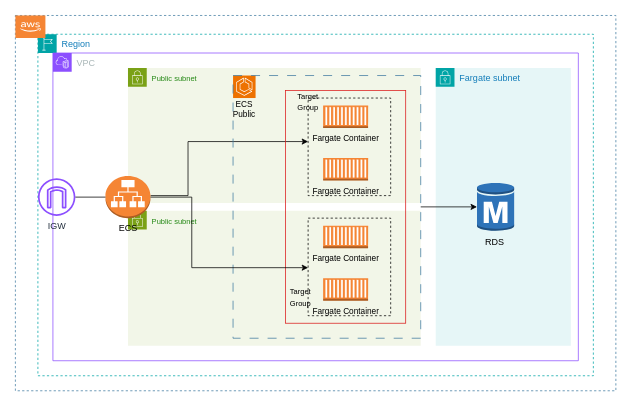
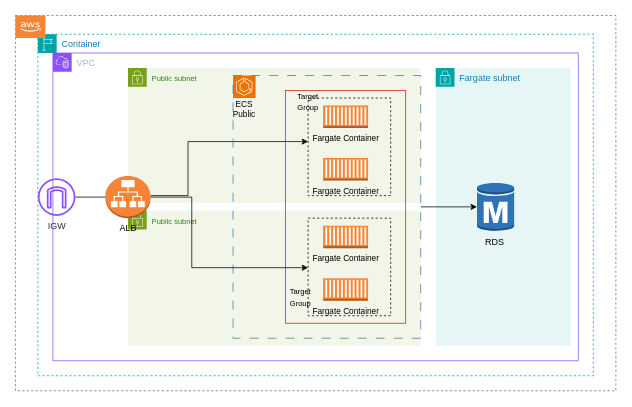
  <mxCell id="0" />
  <mxCell id="1" parent="0" />
  <mxCell id="2" value="" style="rounded=0;whiteSpace=wrap;html=1;strokeColor=#407ba0;dashed=1;" vertex="1" parent="1"><mxGeometry x="20" y="20" width="800" height="500" as="geometry" /></mxCell>
- <mxCell id="3" value="Region" style="points=[[0,0],[0.25,0],[0.5,0],[0.75,0],[1,0],[1,0.25],[1,0.5],[1,0.75],[1,1],[0.75,1],[0.5,1],[0.25,1],[0,1],[0,0.75],[0,0.5],[0,0.25]];outlineConnect=0;gradientColor=none;html=1;whiteSpace=wrap;fontSize=12;fontStyle=0;container=1;pointerEvents=0;collapsible=0;recursiveResize=0;shape=mxgraph.aws4.group;grIcon=mxgraph.aws4.group_region;strokeColor=#00A4A6;fillColor=none;verticalAlign=top;align=left;spacingLeft=30;fontColor=#147EBA;dashed=1;" vertex="1" parent="1"><mxGeometry x="50" y="45" width="740" height="455" as="geometry" /></mxCell>
+ <mxCell id="3" value="Container" style="points=[[0,0],[0.25,0],[0.5,0],[0.75,0],[1,0],[1,0.25],[1,0.5],[1,0.75],[1,1],[0.75,1],[0.5,1],[0.25,1],[0,1],[0,0.75],[0,0.5],[0,0.25]];outlineConnect=0;gradientColor=none;html=1;whiteSpace=wrap;fontSize=12;fontStyle=0;container=1;pointerEvents=0;collapsible=0;recursiveResize=0;shape=mxgraph.aws4.group;grIcon=mxgraph.aws4.group_region;strokeColor=#00A4A6;fillColor=none;verticalAlign=top;align=left;spacingLeft=30;fontColor=#147EBA;dashed=1;" vertex="1" parent="1"><mxGeometry x="50" y="45" width="740" height="455" as="geometry" /></mxCell>
  <mxCell id="4" value="VPC" style="points=[[0,0],[0.25,0],[0.5,0],[0.75,0],[1,0],[1,0.25],[1,0.5],[1,0.75],[1,1],[0.75,1],[0.5,1],[0.25,1],[0,1],[0,0.75],[0,0.5],[0,0.25]];outlineConnect=0;gradientColor=none;html=1;whiteSpace=wrap;fontSize=12;fontStyle=0;container=1;pointerEvents=0;collapsible=0;recursiveResize=0;shape=mxgraph.aws4.group;grIcon=mxgraph.aws4.group_vpc2;strokeColor=#8C4FFF;fillColor=none;verticalAlign=top;align=left;spacingLeft=30;fontColor=#AAB7B8;dashed=0;" vertex="1" parent="1"><mxGeometry x="70" y="70" width="700" height="410" as="geometry" /></mxCell>
  <mxCell id="5" value="IGW" style="sketch=0;outlineConnect=0;fontColor=#232F3E;gradientColor=none;fillColor=#8C4FFF;strokeColor=none;dashed=0;verticalLabelPosition=bottom;verticalAlign=top;align=center;html=1;fontSize=12;fontStyle=0;aspect=fixed;pointerEvents=1;shape=mxgraph.aws4.internet_gateway;" vertex="1" parent="4"><mxGeometry x="-20" y="167" width="50" height="50" as="geometry" /></mxCell>
  <mxCell id="6" value="Fargate subnet" style="points=[[0,0],[0.25,0],[0.5,0],[0.75,0],[1,0],[1,0.25],[1,0.5],[1,0.75],[1,1],[0.75,1],[0.5,1],[0.25,1],[0,1],[0,0.75],[0,0.5],[0,0.25]];outlineConnect=0;gradientColor=none;html=1;whiteSpace=wrap;fontSize=12;fontStyle=0;container=1;pointerEvents=0;collapsible=0;recursiveResize=0;shape=mxgraph.aws4.group;grIcon=mxgraph.aws4.group_security_group;grStroke=0;strokeColor=#00A4A6;fillColor=#E6F6F7;verticalAlign=top;align=left;spacingLeft=30;fontColor=#147EBA;dashed=0;" vertex="1" parent="4"><mxGeometry x="510" y="20" width="180" height="370" as="geometry" /></mxCell>
  <mxCell id="7" value="" style="outlineConnect=0;dashed=0;verticalLabelPosition=bottom;verticalAlign=top;align=center;html=1;shape=mxgraph.aws3.cloud_2;fillColor=#F58534;gradientColor=none;" vertex="1" parent="1"><mxGeometry x="20" y="20" width="40" height="30" as="geometry" /></mxCell>
  <mxCell id="8" value="&lt;font style=&quot;font-size: 10px;&quot;&gt;Public subnet&lt;/font&gt;" style="points=[[0,0],[0.25,0],[0.5,0],[0.75,0],[1,0],[1,0.25],[1,0.5],[1,0.75],[1,1],[0.75,1],[0.5,1],[0.25,1],[0,1],[0,0.75],[0,0.5],[0,0.25]];outlineConnect=0;gradientColor=none;html=1;whiteSpace=wrap;fontSize=12;fontStyle=0;container=1;pointerEvents=0;collapsible=0;recursiveResize=0;shape=mxgraph.aws4.group;grIcon=mxgraph.aws4.group_security_group;grStroke=0;strokeColor=#7AA116;fillColor=#F2F6E8;verticalAlign=top;align=left;spacingLeft=30;fontColor=#248814;dashed=0;" vertex="1" parent="1"><mxGeometry x="170" y="90" width="390" height="180" as="geometry" /></mxCell>
  <mxCell id="9" value="&lt;font style=&quot;font-size: 10px;&quot;&gt;Public subnet&lt;/font&gt;" style="points=[[0,0],[0.25,0],[0.5,0],[0.75,0],[1,0],[1,0.25],[1,0.5],[1,0.75],[1,1],[0.75,1],[0.5,1],[0.25,1],[0,1],[0,0.75],[0,0.5],[0,0.25]];outlineConnect=0;gradientColor=none;html=1;whiteSpace=wrap;fontSize=12;fontStyle=0;container=1;pointerEvents=0;collapsible=0;recursiveResize=0;shape=mxgraph.aws4.group;grIcon=mxgraph.aws4.group_security_group;grStroke=0;strokeColor=#7AA116;fillColor=#F2F6E8;verticalAlign=top;align=left;spacingLeft=30;fontColor=#248814;dashed=0;" vertex="1" parent="1"><mxGeometry x="170" y="280" width="390" height="180" as="geometry" /></mxCell>
  <mxCell id="10" value="" style="edgeStyle=orthogonalEdgeStyle;rounded=0;orthogonalLoop=1;jettySize=auto;html=1;" edge="1" parent="1"><mxGeometry relative="1" as="geometry"><mxPoint x="200" y="260" as="sourcePoint" /><mxPoint x="410" y="188" as="targetPoint" /><Array as="points"><mxPoint x="250" y="260" /><mxPoint x="250" y="188" /></Array></mxGeometry></mxCell>
- <mxCell id="11" value="ECS" style="outlineConnect=0;dashed=0;verticalLabelPosition=bottom;verticalAlign=top;align=center;html=1;shape=mxgraph.aws3.application_load_balancer;fillColor=#F58534;gradientColor=none;" vertex="1" parent="1"><mxGeometry x="140" y="234" width="60" height="56" as="geometry" /></mxCell>
+ <mxCell id="11" value="ALB" style="outlineConnect=0;dashed=0;verticalLabelPosition=bottom;verticalAlign=top;align=center;html=1;shape=mxgraph.aws3.application_load_balancer;fillColor=#F58534;gradientColor=none;" vertex="1" parent="1"><mxGeometry x="140" y="234" width="60" height="56" as="geometry" /></mxCell>
  <mxCell id="12" value="" style="rounded=0;whiteSpace=wrap;html=1;fillColor=none;strokeColor=#db1a1a;" vertex="1" parent="1"><mxGeometry x="380" y="120" width="160" height="310" as="geometry" /></mxCell>
  <mxCell id="13" value="&lt;font style=&quot;font-size: 11px; background-color: initial;&quot;&gt;Fargate&amp;nbsp;&lt;/font&gt;&lt;span style=&quot;font-size: 11px; background-color: initial;&quot;&gt;Container&lt;/span&gt;" style="outlineConnect=0;dashed=0;verticalLabelPosition=bottom;verticalAlign=top;align=center;html=1;shape=mxgraph.aws3.ec2_compute_container;fillColor=#F58534;gradientColor=none;" vertex="1" parent="1"><mxGeometry x="430" y="210" width="60" height="30" as="geometry" /></mxCell>
  <mxCell id="14" value="&lt;font style=&quot;font-size: 11px; background-color: initial;&quot;&gt;Fargate&amp;nbsp;&lt;/font&gt;&lt;span style=&quot;font-size: 11px; background-color: initial;&quot;&gt;Container&lt;/span&gt;" style="outlineConnect=0;dashed=0;verticalLabelPosition=bottom;verticalAlign=top;align=center;html=1;shape=mxgraph.aws3.ec2_compute_container;fillColor=#F58534;gradientColor=none;" vertex="1" parent="1"><mxGeometry x="430" y="140" width="60" height="30" as="geometry" /></mxCell>
  <mxCell id="15" value="&lt;font style=&quot;font-size: 11px; background-color: initial;&quot;&gt;Fargate&amp;nbsp;&lt;/font&gt;&lt;span style=&quot;font-size: 11px; background-color: initial;&quot;&gt;Container&lt;/span&gt;" style="outlineConnect=0;dashed=0;verticalLabelPosition=bottom;verticalAlign=top;align=center;html=1;shape=mxgraph.aws3.ec2_compute_container;fillColor=#F58534;gradientColor=none;" vertex="1" parent="1"><mxGeometry x="430" y="300" width="60" height="30" as="geometry" /></mxCell>
  <mxCell id="16" value="&lt;font style=&quot;font-size: 11px; background-color: initial;&quot;&gt;Fargate&amp;nbsp;&lt;/font&gt;&lt;span style=&quot;font-size: 11px; background-color: initial;&quot;&gt;Container&lt;/span&gt;" style="outlineConnect=0;dashed=0;verticalLabelPosition=bottom;verticalAlign=top;align=center;html=1;shape=mxgraph.aws3.ec2_compute_container;fillColor=#F58534;gradientColor=none;" vertex="1" parent="1"><mxGeometry x="430" y="370" width="60" height="30" as="geometry" /></mxCell>
  <mxCell id="17" value="" style="rounded=0;whiteSpace=wrap;html=1;fillColor=none;dashed=1;" vertex="1" parent="1"><mxGeometry x="410" y="130" width="110" height="130" as="geometry" /></mxCell>
  <mxCell id="18" value="" style="rounded=0;whiteSpace=wrap;html=1;fillColor=none;dashed=1;" vertex="1" parent="1"><mxGeometry x="410" y="290" width="110" height="130" as="geometry" /></mxCell>
  <mxCell id="19" value="RDS&amp;nbsp;" style="outlineConnect=0;dashed=0;verticalLabelPosition=bottom;verticalAlign=top;align=center;html=1;shape=mxgraph.aws3.rds_db_instance;fillColor=#2E73B8;gradientColor=none;" vertex="1" parent="1"><mxGeometry x="635" y="242" width="49.5" height="66" as="geometry" /></mxCell>
  <mxCell id="20" value="&lt;font style=&quot;font-size: 10px;&quot;&gt;Target Group&lt;/font&gt;" style="text;html=1;align=center;verticalAlign=middle;whiteSpace=wrap;rounded=0;" vertex="1" parent="1"><mxGeometry x="380" y="120" width="60" height="30" as="geometry" /></mxCell>
  <mxCell id="21" value="&lt;font style=&quot;font-size: 10px;&quot;&gt;Target Group&lt;/font&gt;" style="text;html=1;align=center;verticalAlign=middle;whiteSpace=wrap;rounded=0;" vertex="1" parent="1"><mxGeometry x="370" y="380" width="60" height="30" as="geometry" /></mxCell>
  <mxCell id="22" value="" style="sketch=0;points=[[0,0,0],[0.25,0,0],[0.5,0,0],[0.75,0,0],[1,0,0],[0,1,0],[0.25,1,0],[0.5,1,0],[0.75,1,0],[1,1,0],[0,0.25,0],[0,0.5,0],[0,0.75,0],[1,0.25,0],[1,0.5,0],[1,0.75,0]];outlineConnect=0;fontColor=#232F3E;fillColor=#ED7100;strokeColor=#ffffff;dashed=0;verticalLabelPosition=bottom;verticalAlign=top;align=center;html=1;fontSize=12;fontStyle=0;aspect=fixed;shape=mxgraph.aws4.resourceIcon;resIcon=mxgraph.aws4.ecs;" vertex="1" parent="1"><mxGeometry x="310" y="100" width="30" height="30" as="geometry" /></mxCell>
  <mxCell id="23" value="" style="edgeStyle=orthogonalEdgeStyle;rounded=0;orthogonalLoop=1;jettySize=auto;html=1;" edge="1" parent="1" source="24" target="19"><mxGeometry relative="1" as="geometry" /></mxCell>
  <mxCell id="24" value="" style="rounded=0;whiteSpace=wrap;html=1;fillColor=none;dashed=1;dashPattern=12 12;strokeColor=#407ba0;" vertex="1" parent="1"><mxGeometry x="310" y="100" width="250" height="350" as="geometry" /></mxCell>
  <mxCell id="25" value="&lt;font style=&quot;font-size: 11px;&quot;&gt;ECS&lt;/font&gt;&lt;div style=&quot;font-size: 11px;&quot;&gt;&lt;font style=&quot;font-size: 11px;&quot;&gt;Public&lt;/font&gt;&lt;/div&gt;" style="text;html=1;align=center;verticalAlign=middle;whiteSpace=wrap;rounded=0;" vertex="1" parent="1"><mxGeometry x="295" y="130" width="60" height="30" as="geometry" /></mxCell>
  <mxCell id="26" style="edgeStyle=orthogonalEdgeStyle;rounded=0;orthogonalLoop=1;jettySize=auto;html=1;" edge="1" parent="1" source="11"><mxGeometry relative="1" as="geometry"><mxPoint x="410" y="356" as="targetPoint" /><Array as="points"><mxPoint x="255" y="262" /><mxPoint x="255" y="356" /></Array></mxGeometry></mxCell>
  <mxCell id="27" value="" style="edgeStyle=orthogonalEdgeStyle;rounded=0;orthogonalLoop=1;jettySize=auto;html=1;endArrow=none;" edge="1" parent="1" source="5" target="11"><mxGeometry relative="1" as="geometry" /></mxCell>
